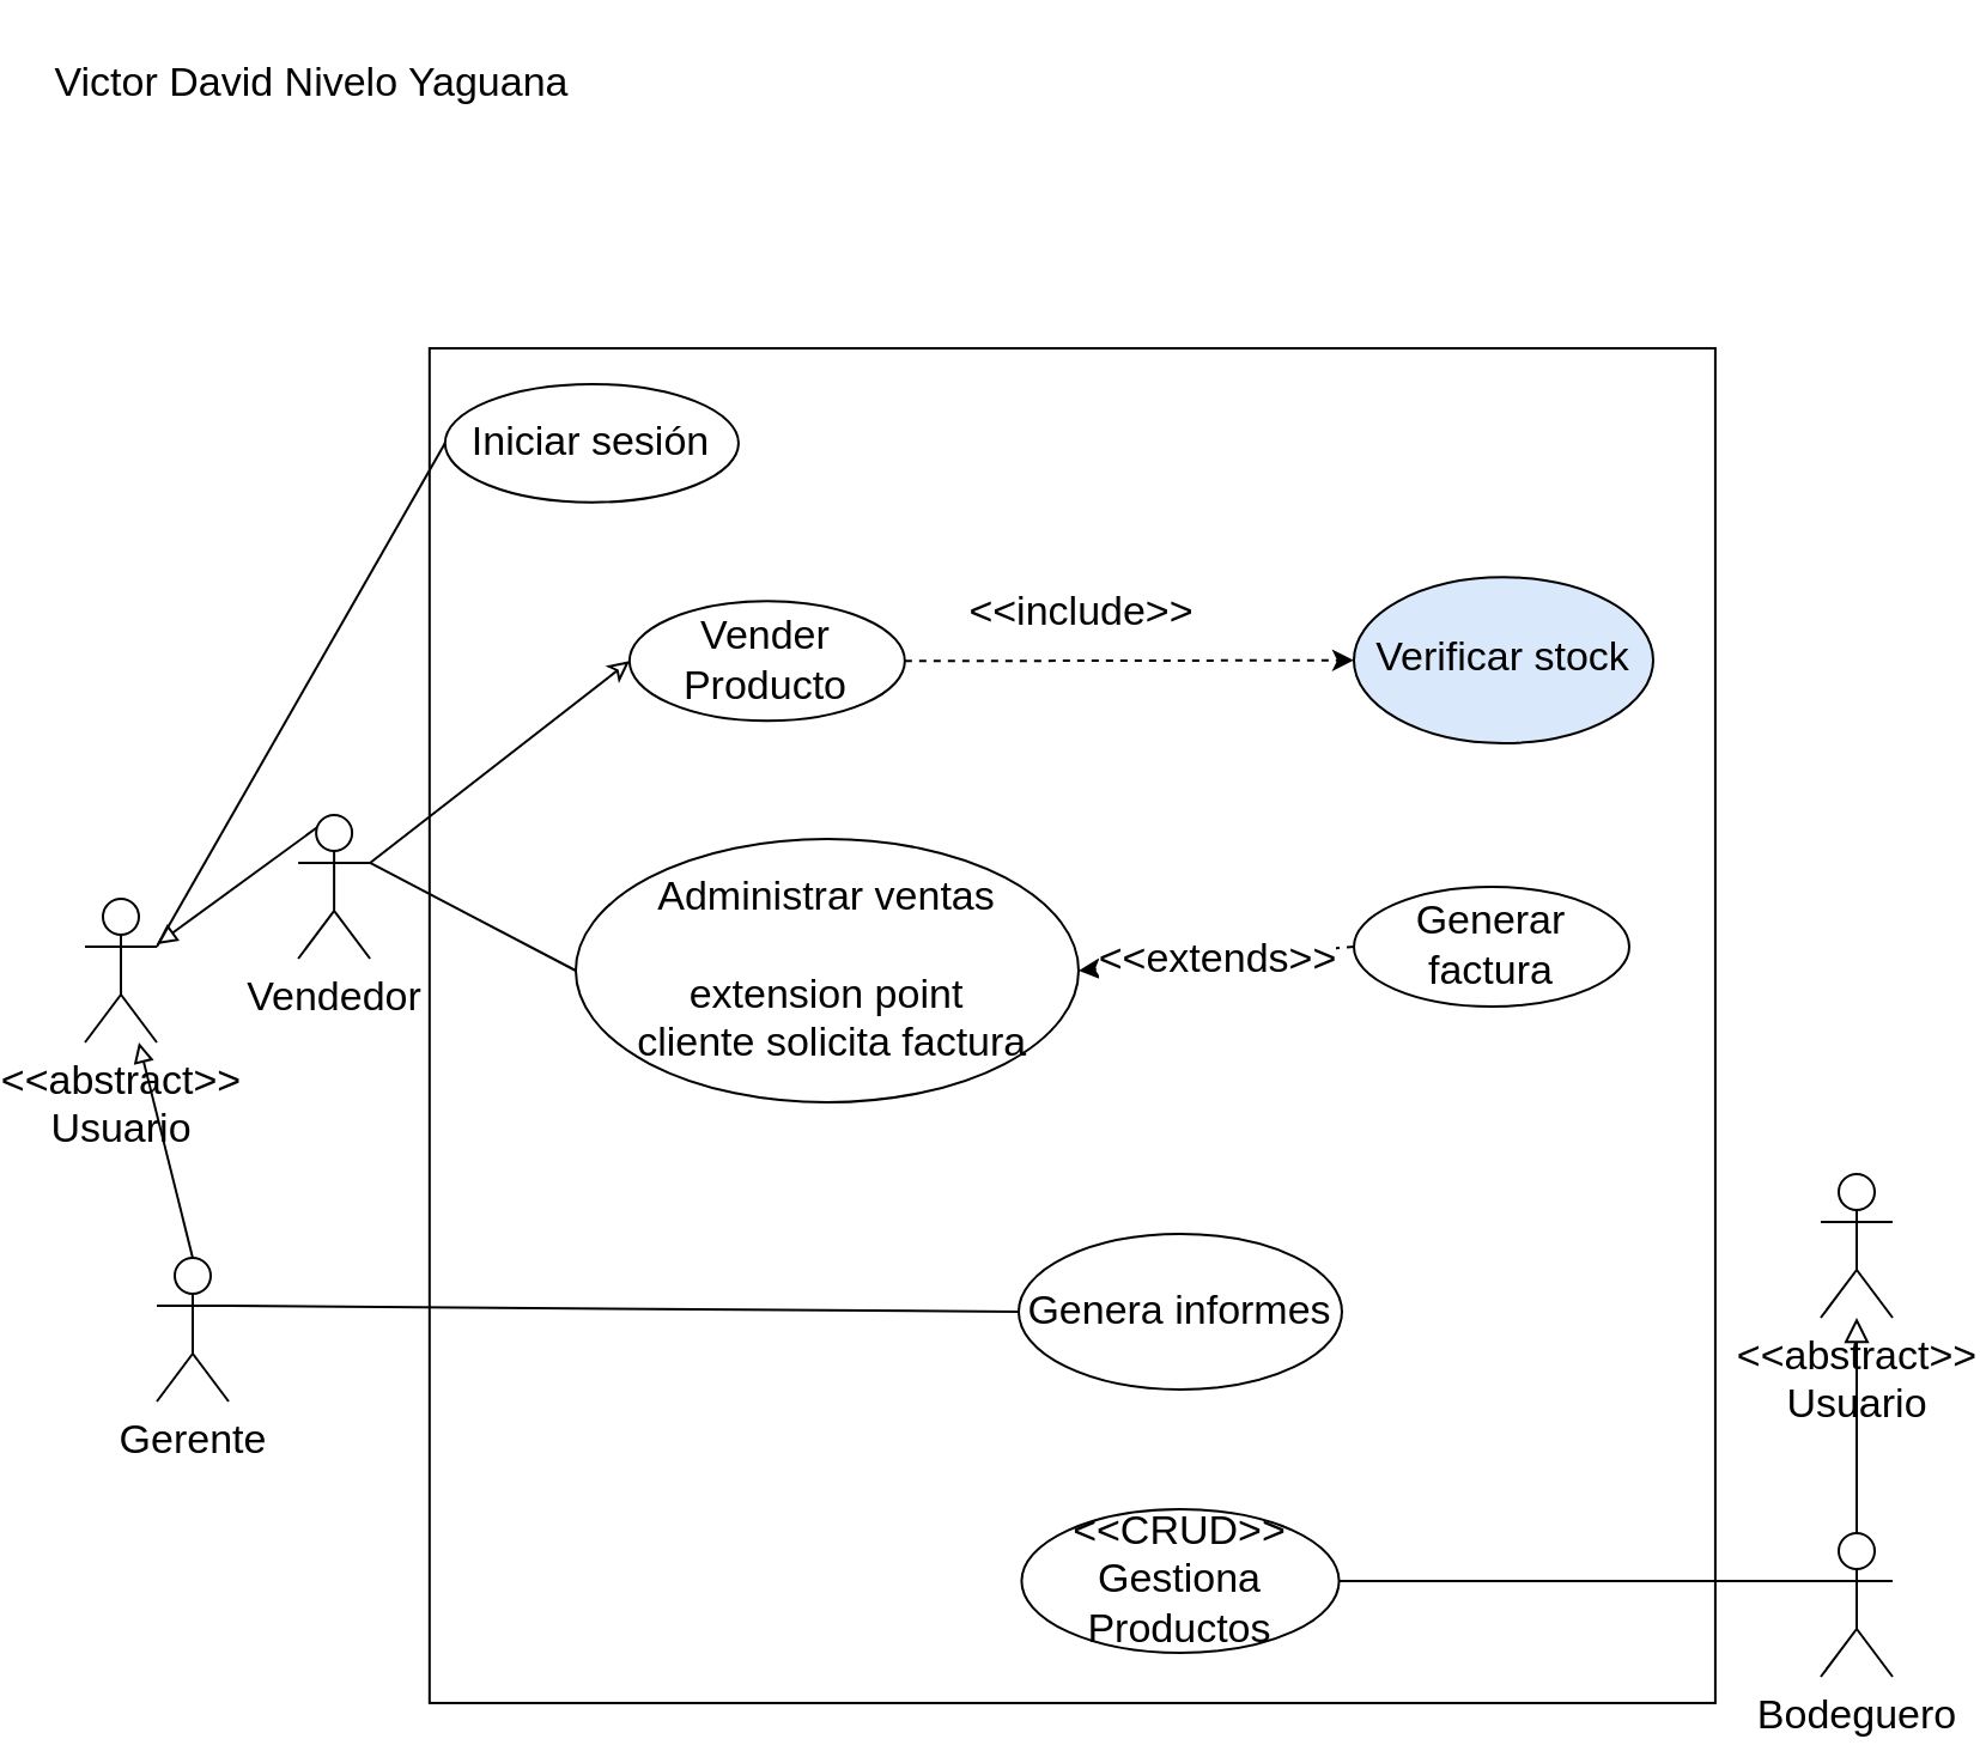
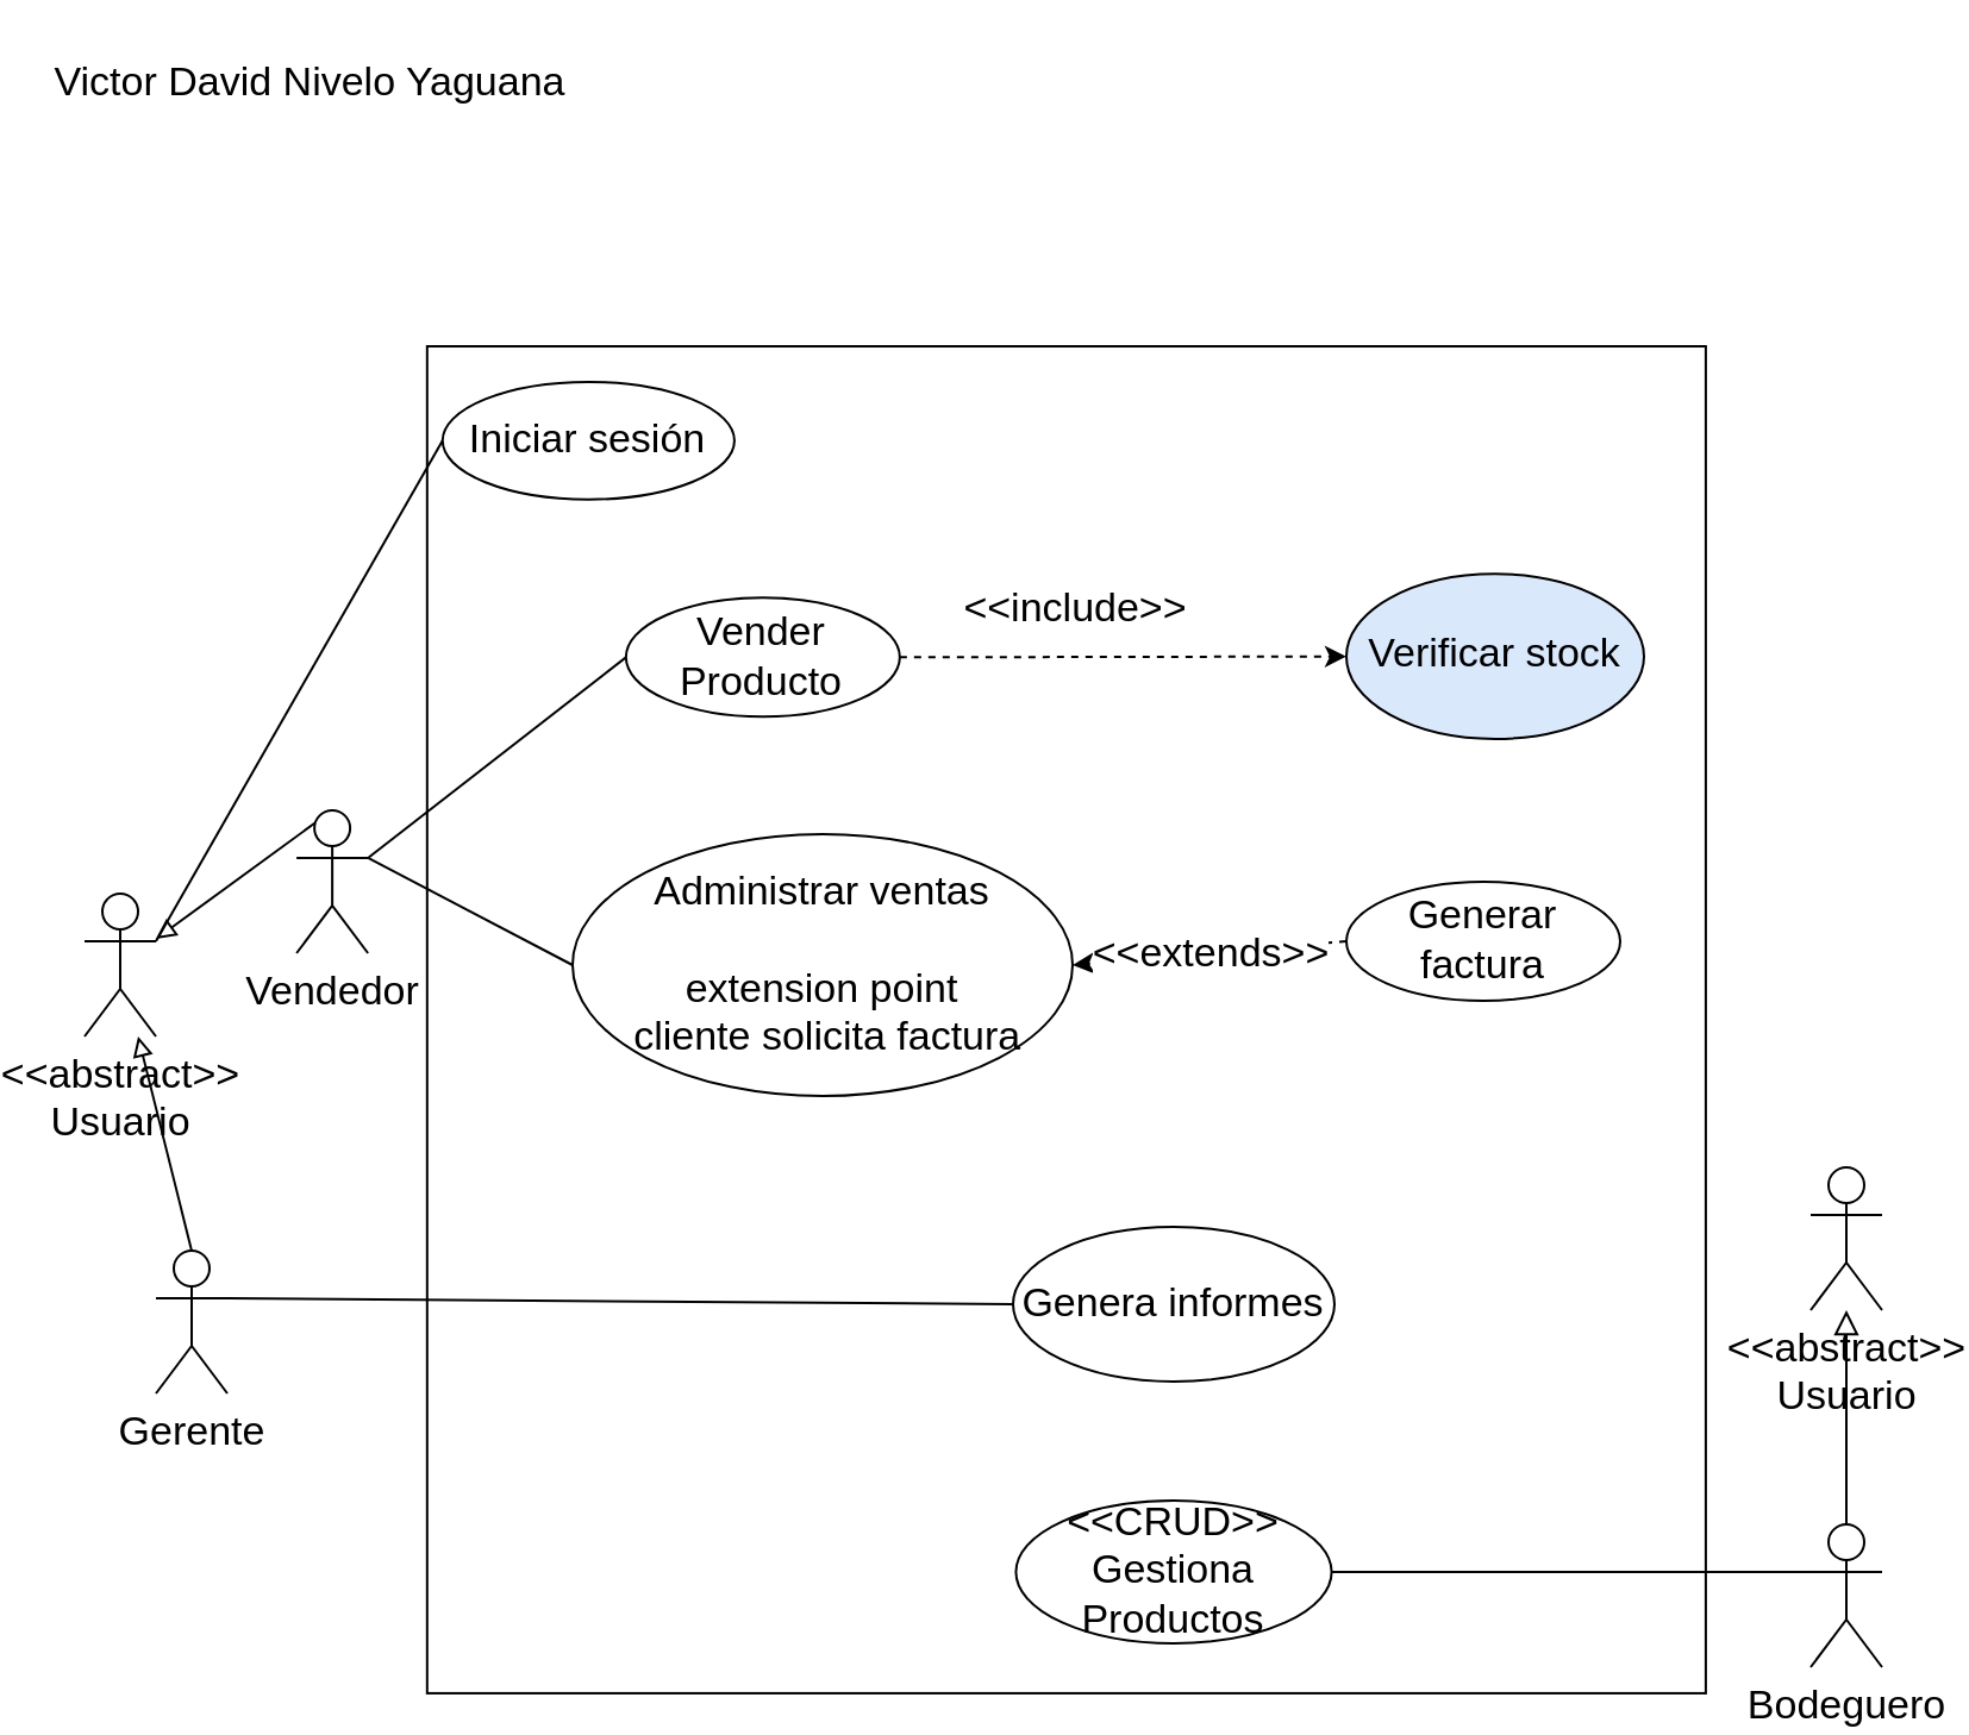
  <mxCell id="0" />
  <mxCell id="1" parent="0" />
  <mxCell id="2" value="" style="rounded=0;whiteSpace=wrap;html=1;strokeWidth=1;fontSize=17;rotation=90;" vertex="1" parent="1"><mxGeometry x="164.46" y="159.47" width="565.94" height="537.04" as="geometry" /></mxCell>
- <mxCell id="3" style="rounded=0;orthogonalLoop=1;jettySize=auto;html=1;exitX=1;exitY=0.333;exitDx=0;exitDy=0;exitPerimeter=0;entryX=0;entryY=0.5;entryDx=0;entryDy=0;endArrow=classic;endFill=0;" edge="1" parent="1" source="6" target="12"><mxGeometry relative="1" as="geometry" /></mxCell>
+ <mxCell id="3" style="rounded=0;orthogonalLoop=1;jettySize=auto;html=1;exitX=1;exitY=0.333;exitDx=0;exitDy=0;exitPerimeter=0;entryX=0;entryY=0.5;entryDx=0;entryDy=0;endArrow=none;endFill=0;" edge="1" parent="1" source="6" target="12"><mxGeometry relative="1" as="geometry" /></mxCell>
  <mxCell id="4" style="edgeStyle=none;rounded=0;orthogonalLoop=1;jettySize=auto;html=1;exitX=1;exitY=0.333;exitDx=0;exitDy=0;exitPerimeter=0;entryX=0;entryY=0.5;entryDx=0;entryDy=0;endArrow=none;endFill=0;" edge="1" parent="1" source="6" target="18"><mxGeometry relative="1" as="geometry" /></mxCell>
  <mxCell id="5" style="edgeStyle=none;rounded=0;orthogonalLoop=1;jettySize=auto;html=1;exitX=0.5;exitY=0;exitDx=0;exitDy=0;exitPerimeter=0;fontSize=17;endArrow=block;endFill=0;" edge="1" parent="1" source="6" target="24"><mxGeometry relative="1" as="geometry" /></mxCell>
  <mxCell id="6" value="Vendedor" style="shape=umlActor;verticalLabelPosition=bottom;verticalAlign=top;html=1;fontSize=17;" vertex="1" parent="1"><mxGeometry x="124.06" y="340" width="30" height="60" as="geometry" /></mxCell>
  <mxCell id="7" style="edgeStyle=none;rounded=0;orthogonalLoop=1;jettySize=auto;html=1;exitX=1;exitY=0.333;exitDx=0;exitDy=0;exitPerimeter=0;entryX=0;entryY=0.5;entryDx=0;entryDy=0;endArrow=none;endFill=0;" edge="1" parent="1" source="9" target="11"><mxGeometry relative="1" as="geometry" /></mxCell>
  <mxCell id="8" style="edgeStyle=none;rounded=0;orthogonalLoop=1;jettySize=auto;html=1;exitX=0.5;exitY=0;exitDx=0;exitDy=0;exitPerimeter=0;fontSize=17;endArrow=block;endFill=0;" edge="1" parent="1" source="9" target="24"><mxGeometry relative="1" as="geometry" /></mxCell>
  <mxCell id="9" value="Gerente" style="shape=umlActor;verticalLabelPosition=bottom;verticalAlign=top;html=1;fontSize=17;" vertex="1" parent="1"><mxGeometry x="65" y="525" width="30" height="60" as="geometry" /></mxCell>
  <mxCell id="10" value="&amp;lt;&amp;lt;CRUD&amp;gt;&amp;gt;&lt;br&gt;Gestiona&lt;br&gt;Productos" style="ellipse;whiteSpace=wrap;html=1;fontSize=17;" vertex="1" parent="1"><mxGeometry x="426.21" y="630" width="132.58" height="60" as="geometry" /></mxCell>
  <mxCell id="11" value="Genera informes" style="ellipse;whiteSpace=wrap;html=1;fontSize=17;" vertex="1" parent="1"><mxGeometry x="425" y="515" width="135" height="65" as="geometry" /></mxCell>
  <mxCell id="12" value="Vender Producto" style="ellipse;whiteSpace=wrap;html=1;fontSize=17;" vertex="1" parent="1"><mxGeometry x="262.42" y="250.67" width="115" height="50" as="geometry" /></mxCell>
  <mxCell id="13" value="Verificar stock" style="ellipse;whiteSpace=wrap;html=1;fontSize=17;fillColor=#dae8fc;" vertex="1" parent="1"><mxGeometry x="565" y="240.67" width="125" height="69.33" as="geometry" /></mxCell>
  <mxCell id="14" value="Generar factura" style="ellipse;whiteSpace=wrap;html=1;fontSize=17;" vertex="1" parent="1"><mxGeometry x="565" y="370" width="115" height="50" as="geometry" /></mxCell>
  <mxCell id="15" style="edgeStyle=none;rounded=0;orthogonalLoop=1;jettySize=auto;html=1;exitX=0;exitY=0.333;exitDx=0;exitDy=0;exitPerimeter=0;entryX=1;entryY=0.5;entryDx=0;entryDy=0;fontSize=17;endArrow=none;endFill=0;" edge="1" parent="1" source="17" target="10"><mxGeometry relative="1" as="geometry" /></mxCell>
  <mxCell id="16" style="rounded=0;orthogonalLoop=1;jettySize=auto;html=1;exitX=0.5;exitY=0;exitDx=0;exitDy=0;exitPerimeter=0;fontSize=17;endArrow=block;endFill=0;endSize=8;" edge="1" parent="1" source="17" target="26"><mxGeometry relative="1" as="geometry" /></mxCell>
  <mxCell id="17" value="Bodeguero" style="shape=umlActor;verticalLabelPosition=bottom;verticalAlign=top;html=1;fontSize=17;" vertex="1" parent="1"><mxGeometry x="760" y="640" width="30" height="60" as="geometry" /></mxCell>
  <mxCell id="18" value="Administrar ventas&lt;br&gt;&lt;br&gt;extension point&lt;br&gt;&amp;nbsp;cliente solicita factura" style="ellipse;whiteSpace=wrap;html=1;fontSize=17;" vertex="1" parent="1"><mxGeometry x="240" y="350" width="210" height="110" as="geometry" /></mxCell>
  <mxCell id="19" value="" style="endArrow=classic;html=1;rounded=0;exitX=1;exitY=0.5;exitDx=0;exitDy=0;entryX=0;entryY=0.5;entryDx=0;entryDy=0;dashed=1;" edge="1" parent="1" source="12" target="13"><mxGeometry relative="1" as="geometry"><mxPoint x="315" y="510" as="sourcePoint" /><mxPoint x="415" y="510" as="targetPoint" /></mxGeometry></mxCell>
  <mxCell id="20" value="&lt;span style=&quot;font-size: 17px;&quot;&gt;&amp;lt;&amp;lt;include&amp;gt;&amp;gt;&lt;/span&gt;" style="edgeLabel;resizable=0;html=1;align=center;verticalAlign=middle;" connectable="0" vertex="1" parent="19"><mxGeometry relative="1" as="geometry"><mxPoint x="-21" y="-20" as="offset" /></mxGeometry></mxCell>
  <mxCell id="21" value="" style="endArrow=classic;html=1;rounded=0;dashed=1;fontSize=17;entryX=1;entryY=0.5;entryDx=0;entryDy=0;exitX=0;exitY=0.5;exitDx=0;exitDy=0;" edge="1" parent="1" source="14" target="18"><mxGeometry relative="1" as="geometry"><mxPoint x="365" y="410" as="sourcePoint" /><mxPoint x="465" y="410" as="targetPoint" /></mxGeometry></mxCell>
  <mxCell id="22" value="&amp;lt;&amp;lt;extends&amp;gt;&amp;gt;" style="edgeLabel;resizable=0;html=1;align=center;verticalAlign=middle;fontSize=17;" connectable="0" vertex="1" parent="21"><mxGeometry relative="1" as="geometry" /></mxCell>
  <mxCell id="23" style="edgeStyle=none;rounded=0;orthogonalLoop=1;jettySize=auto;html=1;exitX=1;exitY=0.333;exitDx=0;exitDy=0;exitPerimeter=0;entryX=0;entryY=0.5;entryDx=0;entryDy=0;fontSize=17;endArrow=none;endFill=0;" edge="1" parent="1" source="24" target="25"><mxGeometry relative="1" as="geometry" /></mxCell>
  <mxCell id="24" value="&amp;lt;&amp;lt;abstract&amp;gt;&amp;gt;&lt;br&gt;Usuario" style="shape=umlActor;verticalLabelPosition=bottom;verticalAlign=top;html=1;fontSize=17;" vertex="1" parent="1"><mxGeometry x="35" y="375" width="30" height="60" as="geometry" /></mxCell>
  <mxCell id="25" value="Iniciar sesión" style="ellipse;whiteSpace=wrap;html=1;fontSize=17;" vertex="1" parent="1"><mxGeometry x="185.39" y="160" width="122.58" height="49.33" as="geometry" /></mxCell>
  <mxCell id="26" value="&amp;lt;&amp;lt;abstract&amp;gt;&amp;gt;&lt;br&gt;Usuario" style="shape=umlActor;verticalLabelPosition=bottom;verticalAlign=top;html=1;fontSize=17;" vertex="1" parent="1"><mxGeometry x="760" y="490" width="30" height="60" as="geometry" /></mxCell>
  <mxCell id="27" value="&lt;font style=&quot;vertical-align: inherit;&quot;&gt;&lt;font style=&quot;vertical-align: inherit;&quot;&gt;Victor David Nivelo Yaguana&lt;/font&gt;&lt;/font&gt;" style="text;html=1;strokeColor=none;fillColor=none;align=center;verticalAlign=middle;whiteSpace=wrap;rounded=0;strokeWidth=1;fontSize=17;" vertex="1" parent="1"><mxGeometry x="20" y="20" width="220" height="30" as="geometry" /></mxCell>
